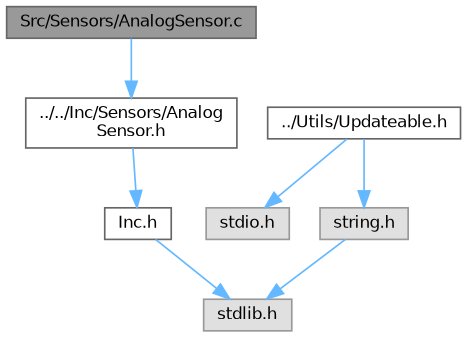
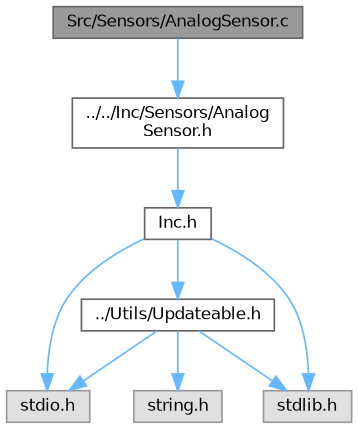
  digraph {
    node [color=grey40 fillcolor=white fontname=Helvetica fontsize=10 shape=box style=filled]
    edge [color=steelblue1 fontname=Helvetica fontsize=10 labelfontname=Helvetica labelfontsize=10 style=solid]
    n1 [color=gray40 fillcolor=grey60 fontcolor=black height=0.2 label="Src/Sensors/AnalogSensor.c" width=0.4]
    n2 [height=0.2 label="../../Inc/Sensors/Analog\lSensor.h" width=0.4]
    n3 [height=0.2 label="Inc.h" width=0.4]
    n4 [color=grey60 fillcolor="#E0E0E0" height=0.2 label="stdio.h" width=0.4]
    n5 [color=grey60 fillcolor="#E0E0E0" height=0.2 label="stdlib.h" width=0.4]
    n6 [height=0.2 label="../Utils/Updateable.h" width=0.4]
    n7 [color=grey60 fillcolor="#E0E0E0" height=0.2 label="string.h" width=0.4]
    n1 -> n2
    n2 -> n3
+   n3 -> n4
    n3 -> n5
+   n3 -> n6
    n6 -> n4
-   n7 -> n5
+   n6 -> n5
    n6 -> n7
  }
